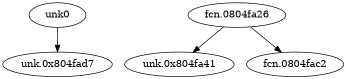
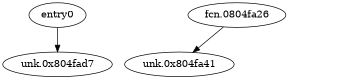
  digraph {
-   n1 [label=unk0]
+   n1 [label=entry0]
    n2 [label="unk.0x804fad7"]
    n3 [label="fcn.0804fa26"]
    n4 [label="unk.0x804fa41"]
-   n5 [label="fcn.0804fac2"]
    n1 -> n2
    n3 -> n4
-   n3 -> n5
  }
